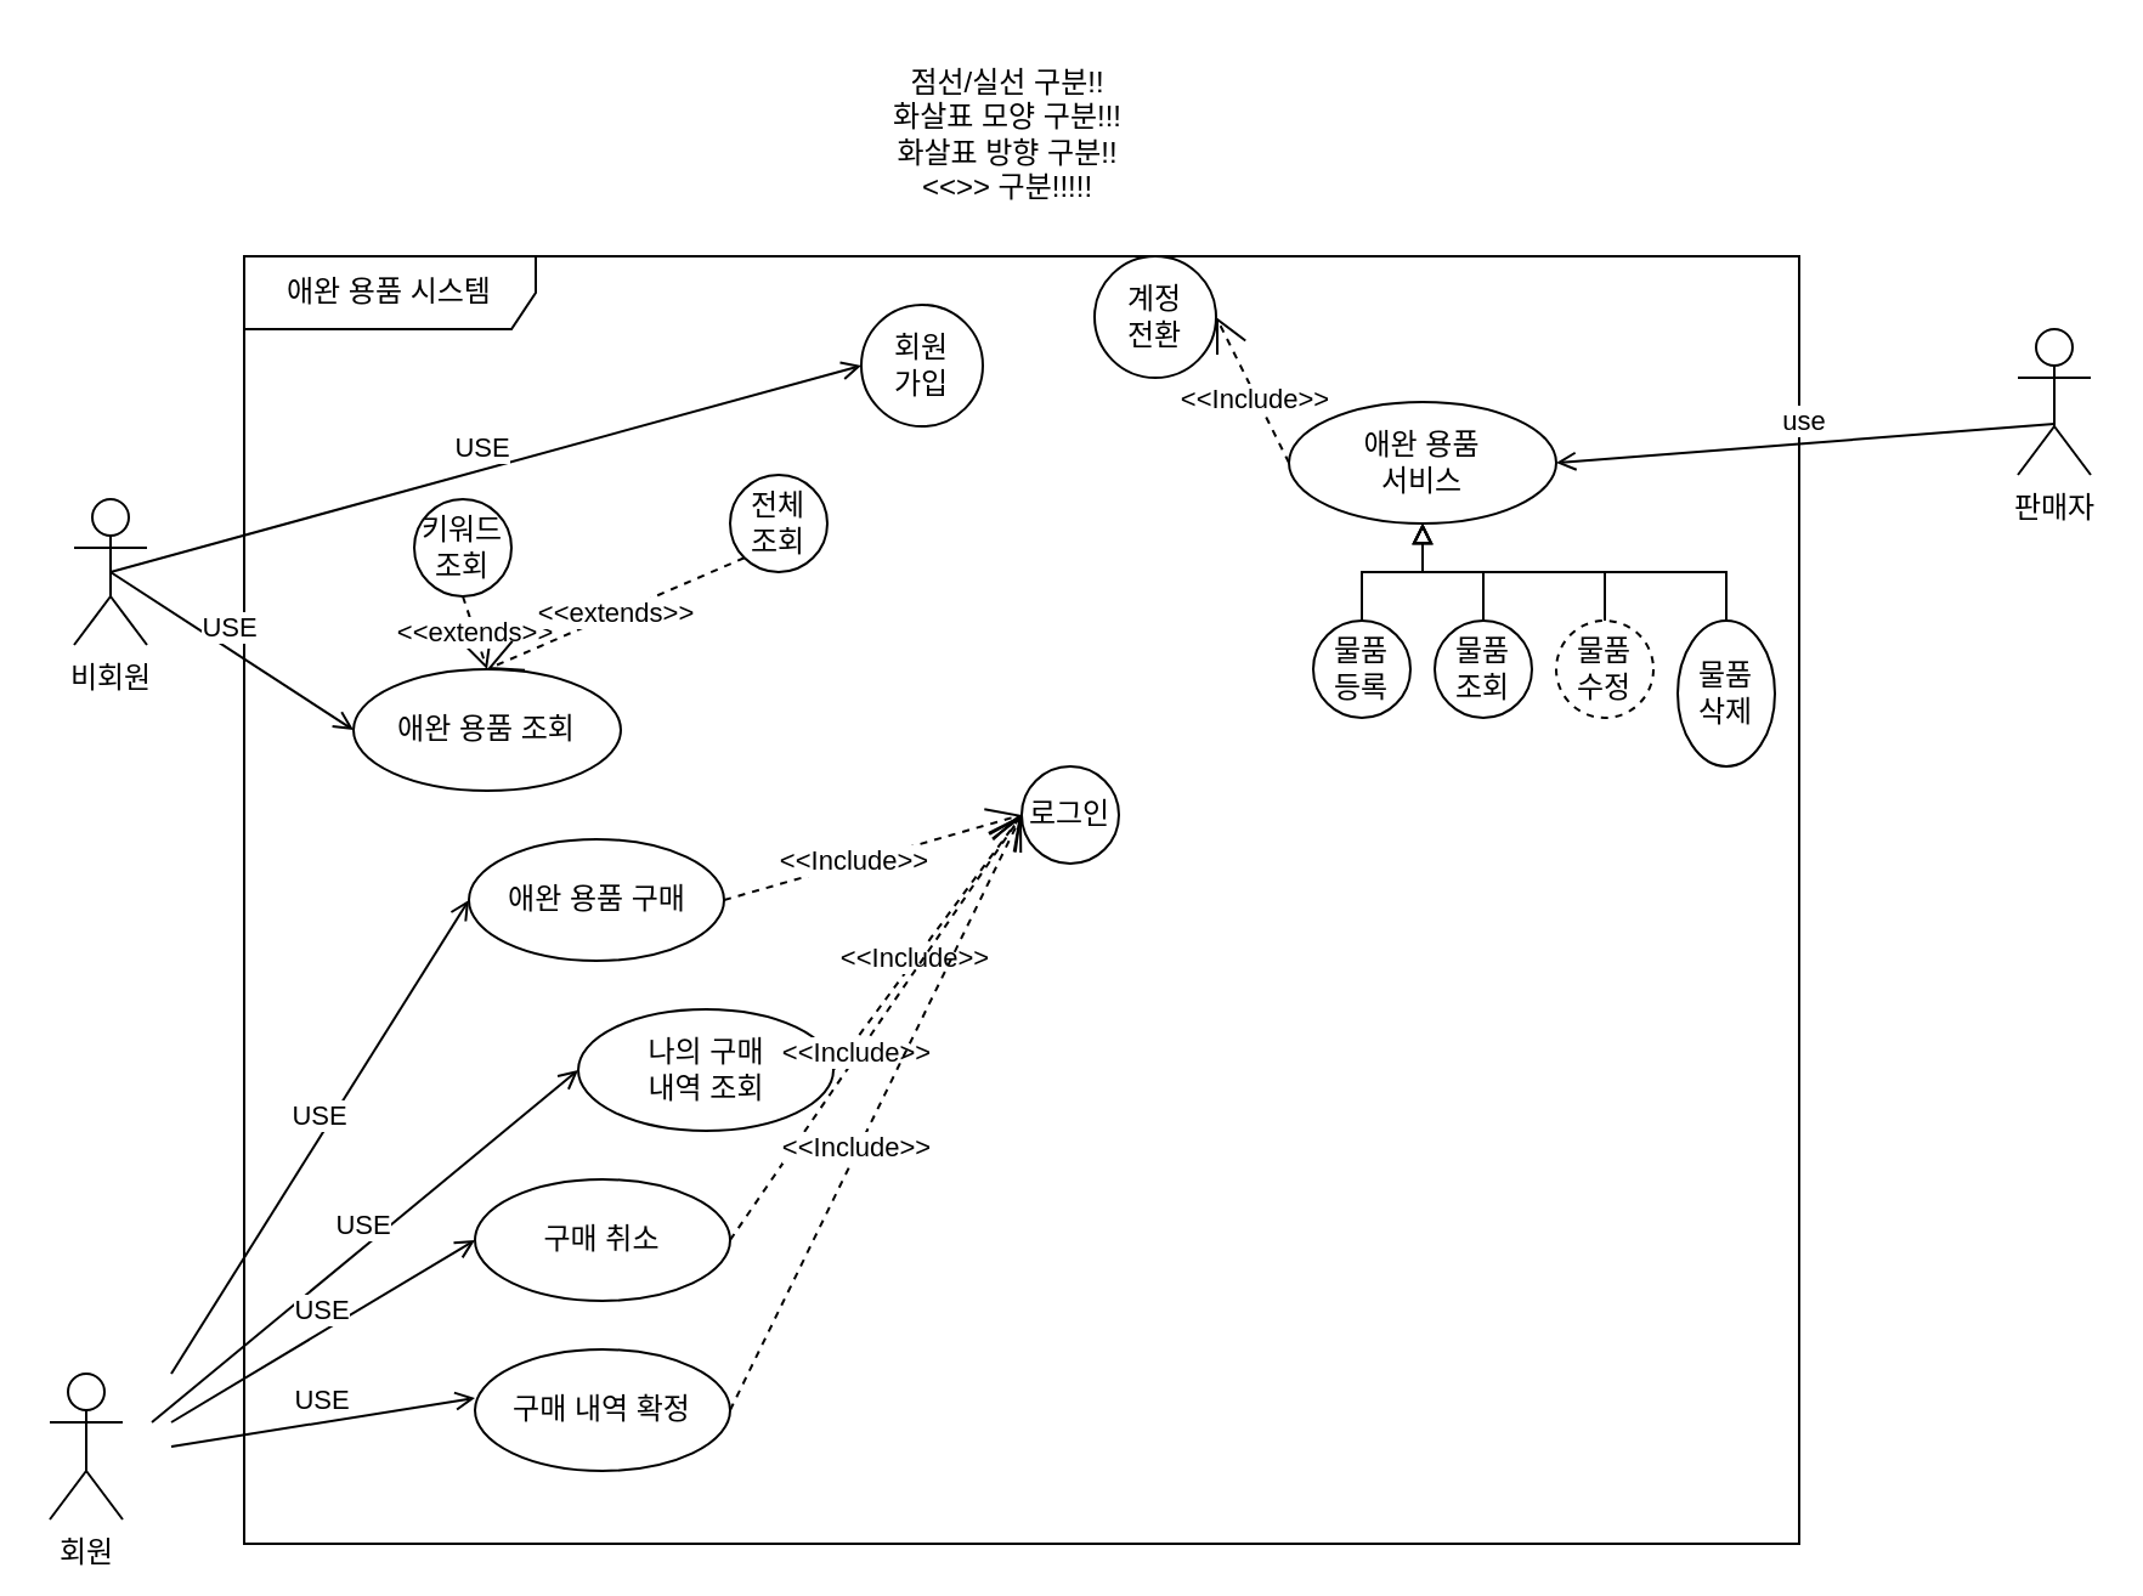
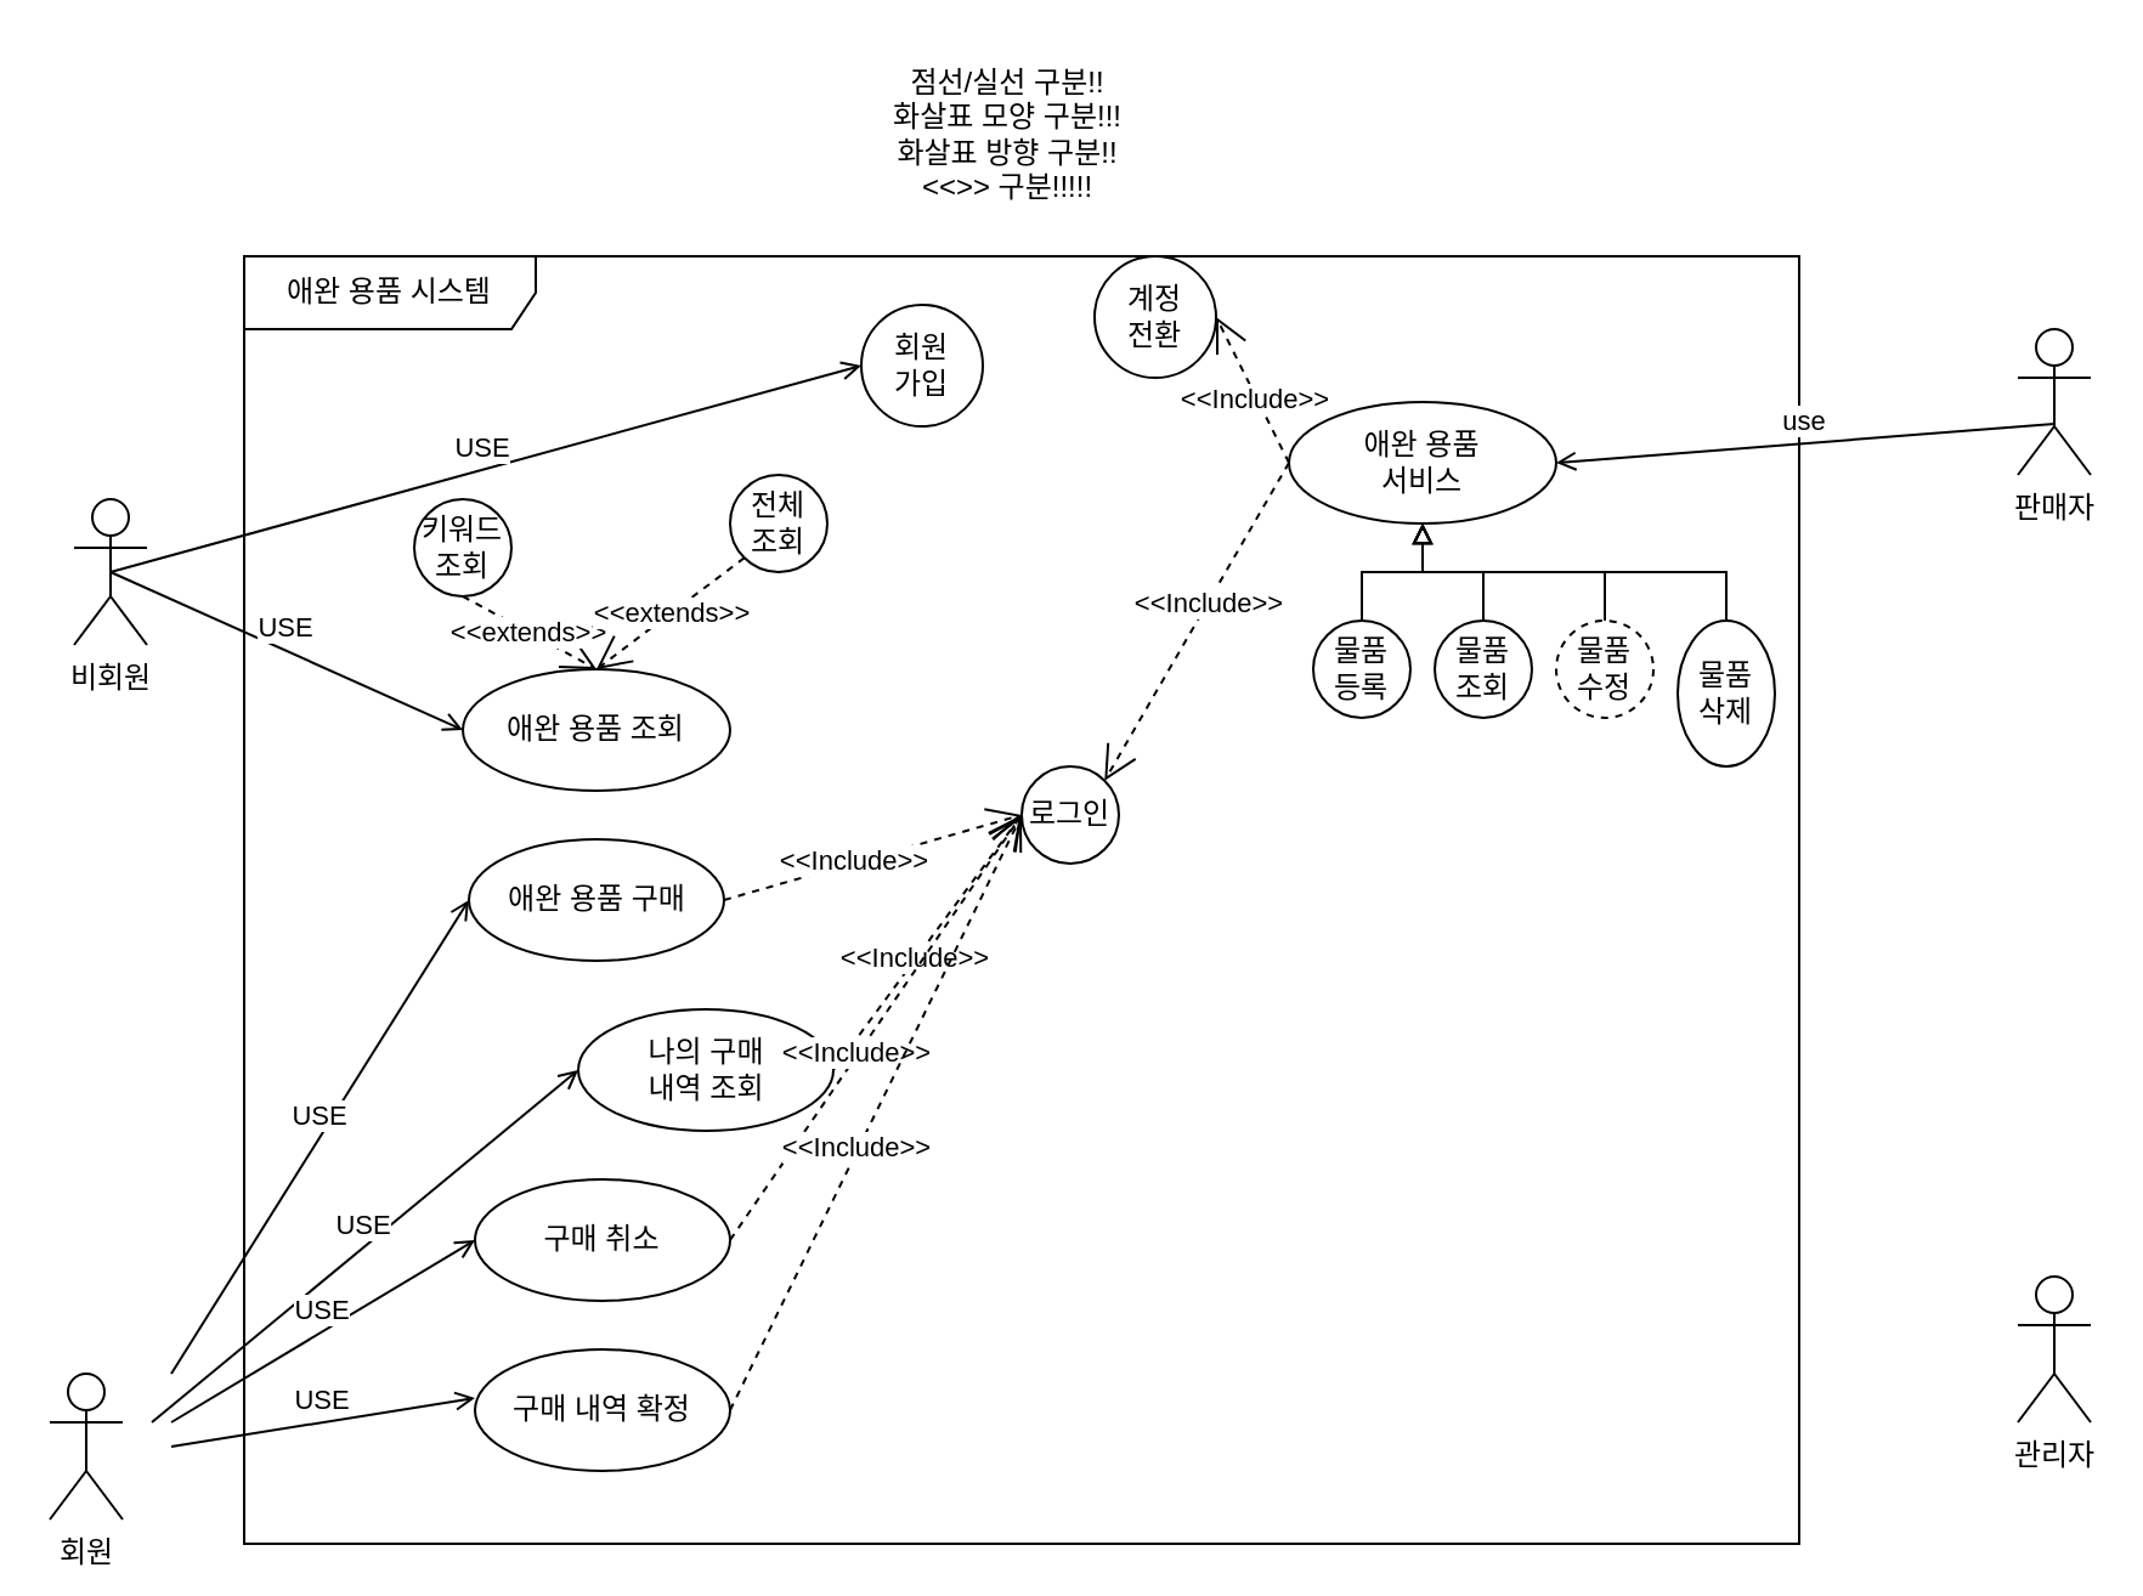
  <mxCell id="0" />
  <mxCell id="1" parent="0" />
  <mxCell id="2" value="애완 용품 시스템" style="shape=umlFrame;whiteSpace=wrap;html=1;pointerEvents=0;width=120;height=30;" vertex="1" parent="1"><mxGeometry x="100" width="640" height="530" as="geometry" y="105" /></mxCell>
  <mxCell id="3" value="비회원" style="shape=umlActor;verticalLabelPosition=bottom;verticalAlign=top;html=1;" vertex="1" parent="1"><mxGeometry x="30" y="205" width="30" height="60" as="geometry" /></mxCell>
  <mxCell id="4" value="회원" style="shape=umlActor;verticalLabelPosition=bottom;verticalAlign=top;html=1;" vertex="1" parent="1"><mxGeometry x="20" y="565" width="30" height="60" as="geometry" /></mxCell>
+ <mxCell id="5" value="관리자" style="shape=umlActor;verticalLabelPosition=bottom;verticalAlign=top;html=1;" vertex="1" parent="1"><mxGeometry x="830" y="525" width="30" height="60" as="geometry" /></mxCell>
  <mxCell id="6" value="판매자" style="shape=umlActor;verticalLabelPosition=bottom;verticalAlign=top;html=1;" vertex="1" parent="1"><mxGeometry x="830" y="135" width="30" height="60" as="geometry" /></mxCell>
- <mxCell id="7" value="애완 용품 조회" style="ellipse;whiteSpace=wrap;html=1;" vertex="1" parent="1"><mxGeometry x="145" y="275" width="110" height="50" as="geometry" /></mxCell>
+ <mxCell id="7" value="애완 용품 조회" style="ellipse;whiteSpace=wrap;html=1;" vertex="1" parent="1"><mxGeometry x="190" y="275" width="110" height="50" as="geometry" /></mxCell>
  <mxCell id="8" value="애완 용품 구매" style="ellipse;whiteSpace=wrap;html=1;" vertex="1" parent="1"><mxGeometry x="192.5" y="345" width="105" height="50" as="geometry" /></mxCell>
  <mxCell id="9" value="나의 구매&lt;div&gt;내역 조회&lt;/div&gt;" style="ellipse;whiteSpace=wrap;html=1;" vertex="1" parent="1"><mxGeometry x="237.5" y="415" width="105" height="50" as="geometry" /></mxCell>
  <mxCell id="10" value="구매 취소" style="ellipse;whiteSpace=wrap;html=1;" vertex="1" parent="1"><mxGeometry x="195" y="485" width="105" height="50" as="geometry" /></mxCell>
  <mxCell id="11" value="구매 내역 확정" style="ellipse;whiteSpace=wrap;html=1;" vertex="1" parent="1"><mxGeometry x="195" y="555" width="105" height="50" as="geometry" /></mxCell>
  <mxCell id="12" value="USE" style="html=1;verticalAlign=bottom;endArrow=open;curved=0;rounded=0;entryX=0;entryY=0.5;entryDx=0;entryDy=0;endFill=0;exitX=0.5;exitY=0.5;exitDx=0;exitDy=0;exitPerimeter=0;" edge="1" parent="1" source="3" target="7"><mxGeometry x="-0.008" width="80" relative="1" as="geometry"><mxPoint x="50" y="235" as="sourcePoint" /><mxPoint x="170" y="305" as="targetPoint" /><mxPoint as="offset" /></mxGeometry></mxCell>
  <mxCell id="13" value="USE" style="html=1;verticalAlign=bottom;endArrow=open;curved=0;rounded=0;entryX=0;entryY=0.5;entryDx=0;entryDy=0;endFill=0;" edge="1" parent="1" target="8"><mxGeometry x="-0.008" width="80" relative="1" as="geometry"><mxPoint x="70" y="565" as="sourcePoint" /><mxPoint x="160" y="535" as="targetPoint" /><mxPoint as="offset" /></mxGeometry></mxCell>
  <mxCell id="14" value="USE" style="html=1;verticalAlign=bottom;endArrow=open;curved=0;rounded=0;entryX=0;entryY=0.5;entryDx=0;entryDy=0;endFill=0;" edge="1" parent="1" target="9"><mxGeometry x="-0.008" width="80" relative="1" as="geometry"><mxPoint x="62" y="585" as="sourcePoint" /><mxPoint x="195" y="400" as="targetPoint" /><mxPoint as="offset" /></mxGeometry></mxCell>
  <mxCell id="15" value="USE" style="html=1;verticalAlign=bottom;endArrow=open;curved=0;rounded=0;entryX=0;entryY=0.5;entryDx=0;entryDy=0;endFill=0;" edge="1" parent="1" target="10"><mxGeometry x="-0.008" width="80" relative="1" as="geometry"><mxPoint x="70" y="585" as="sourcePoint" /><mxPoint x="213" y="390" as="targetPoint" /><mxPoint as="offset" /></mxGeometry></mxCell>
  <mxCell id="16" value="USE" style="html=1;verticalAlign=bottom;endArrow=open;curved=0;rounded=0;entryX=0;entryY=0.5;entryDx=0;entryDy=0;endFill=0;" edge="1" parent="1"><mxGeometry x="-0.008" width="80" relative="1" as="geometry"><mxPoint x="70" y="595" as="sourcePoint" /><mxPoint x="195" y="575" as="targetPoint" /><mxPoint as="offset" /></mxGeometry></mxCell>
  <mxCell id="17" value="점선/실선 구분!!&lt;br&gt;화살표 모양 구분!!!&lt;div&gt;화살표 방향 구분!!&lt;/div&gt;&lt;div&gt;&amp;lt;&amp;lt;&amp;gt;&amp;gt; 구분!!!!!&lt;/div&gt;" style="text;html=1;align=center;verticalAlign=middle;resizable=0;points=[];autosize=1;strokeColor=none;fillColor=none;" vertex="1" parent="1"><mxGeometry x="354" y="20" width="120" height="70" as="geometry" /></mxCell>
  <mxCell id="18" value="전체&lt;br&gt;조회" style="ellipse;whiteSpace=wrap;html=1;" vertex="1" parent="1"><mxGeometry x="300" y="195" width="40" height="40" as="geometry" /></mxCell>
  <mxCell id="19" value="키워드&lt;br&gt;조회" style="ellipse;whiteSpace=wrap;html=1;" vertex="1" parent="1"><mxGeometry x="170" y="205" width="40" height="40" as="geometry" /></mxCell>
  <mxCell id="20" value="&amp;lt;&amp;lt;extends&amp;gt;&amp;gt;" style="endArrow=open;endSize=12;dashed=1;html=1;rounded=0;entryX=0.5;entryY=0;entryDx=0;entryDy=0;exitX=0.5;exitY=1;exitDx=0;exitDy=0;" edge="1" parent="1" source="19" target="7"><mxGeometry width="160" relative="1" as="geometry"><mxPoint x="330" y="259" as="sourcePoint" /><mxPoint x="310" y="310" as="targetPoint" /></mxGeometry></mxCell>
  <mxCell id="21" value="&amp;lt;&amp;lt;extends&amp;gt;&amp;gt;" style="endArrow=open;endSize=12;dashed=1;html=1;rounded=0;entryX=0.5;entryY=0;entryDx=0;entryDy=0;exitX=0;exitY=1;exitDx=0;exitDy=0;" edge="1" parent="1" source="18" target="7"><mxGeometry width="160" relative="1" as="geometry"><mxPoint x="340" y="269" as="sourcePoint" /><mxPoint x="320" y="320" as="targetPoint" /></mxGeometry></mxCell>
  <mxCell id="22" value="로그인" style="ellipse;whiteSpace=wrap;html=1;" vertex="1" parent="1"><mxGeometry x="420" y="315" width="40" height="40" as="geometry" /></mxCell>
  <mxCell id="23" value="&amp;lt;&amp;lt;Include&amp;gt;&amp;gt;" style="endArrow=open;endSize=12;dashed=1;html=1;rounded=0;entryX=0;entryY=0.5;entryDx=0;entryDy=0;exitX=1;exitY=0.5;exitDx=0;exitDy=0;" edge="1" parent="1" source="8" target="22"><mxGeometry x="-0.12" y="1" width="160" relative="1" as="geometry"><mxPoint x="455" y="435" as="sourcePoint" /><mxPoint x="354" y="395" as="targetPoint" /><mxPoint as="offset" /></mxGeometry></mxCell>
  <mxCell id="24" value="&amp;lt;&amp;lt;Include&amp;gt;&amp;gt;" style="endArrow=open;endSize=12;dashed=1;html=1;rounded=0;entryX=0;entryY=0.5;entryDx=0;entryDy=0;exitX=1;exitY=0.5;exitDx=0;exitDy=0;" edge="1" parent="1" source="9" target="22"><mxGeometry x="-0.12" y="1" width="160" relative="1" as="geometry"><mxPoint x="308" y="380" as="sourcePoint" /><mxPoint x="430" y="345" as="targetPoint" /><mxPoint as="offset" /></mxGeometry></mxCell>
  <mxCell id="25" value="&amp;lt;&amp;lt;Include&amp;gt;&amp;gt;" style="endArrow=open;endSize=12;dashed=1;html=1;rounded=0;exitX=1;exitY=0.5;exitDx=0;exitDy=0;" edge="1" parent="1" source="10"><mxGeometry x="-0.12" y="1" width="160" relative="1" as="geometry"><mxPoint x="318" y="390" as="sourcePoint" /><mxPoint x="420" y="335" as="targetPoint" /><mxPoint as="offset" /></mxGeometry></mxCell>
  <mxCell id="26" value="&amp;lt;&amp;lt;Include&amp;gt;&amp;gt;" style="endArrow=open;endSize=12;dashed=1;html=1;rounded=0;entryX=0;entryY=0.5;entryDx=0;entryDy=0;exitX=1;exitY=0.5;exitDx=0;exitDy=0;" edge="1" parent="1" source="11" target="22"><mxGeometry x="-0.12" y="1" width="160" relative="1" as="geometry"><mxPoint x="328" y="400" as="sourcePoint" /><mxPoint x="450" y="365" as="targetPoint" /><mxPoint as="offset" /></mxGeometry></mxCell>
  <mxCell id="27" value="애완 용품&lt;div&gt;서비스&lt;/div&gt;" style="ellipse;whiteSpace=wrap;html=1;" vertex="1" parent="1"><mxGeometry x="530" y="165" width="110" height="50" as="geometry" /></mxCell>
  <mxCell id="28" style="edgeStyle=orthogonalEdgeStyle;rounded=0;orthogonalLoop=1;jettySize=auto;html=1;entryX=0.5;entryY=1;entryDx=0;entryDy=0;endArrow=block;endFill=0;" edge="1" parent="1" source="29" target="27"><mxGeometry relative="1" as="geometry" /></mxCell>
  <mxCell id="29" value="&lt;div&gt;물품&lt;/div&gt;등록" style="ellipse;whiteSpace=wrap;html=1;" vertex="1" parent="1"><mxGeometry x="540" y="255" width="40" height="40" as="geometry" /></mxCell>
  <mxCell id="30" style="edgeStyle=orthogonalEdgeStyle;rounded=0;orthogonalLoop=1;jettySize=auto;html=1;entryX=0.5;entryY=1;entryDx=0;entryDy=0;endArrow=block;endFill=0;" edge="1" parent="1" source="31" target="27"><mxGeometry relative="1" as="geometry" /></mxCell>
  <mxCell id="31" value="&lt;div&gt;물품&lt;/div&gt;조회" style="ellipse;whiteSpace=wrap;html=1;" vertex="1" parent="1"><mxGeometry x="590" y="255" width="40" height="40" as="geometry" /></mxCell>
  <mxCell id="32" style="edgeStyle=orthogonalEdgeStyle;rounded=0;orthogonalLoop=1;jettySize=auto;html=1;entryX=0.5;entryY=1;entryDx=0;entryDy=0;endArrow=block;endFill=0;" edge="1" parent="1" source="33" target="27"><mxGeometry relative="1" as="geometry" /></mxCell>
  <mxCell id="33" value="&lt;div&gt;물품&lt;/div&gt;수정" style="ellipse;whiteSpace=wrap;html=1;dashed=1;" vertex="1" parent="1"><mxGeometry x="640" y="255" width="40" height="40" as="geometry" /></mxCell>
  <mxCell id="34" style="edgeStyle=orthogonalEdgeStyle;rounded=0;orthogonalLoop=1;jettySize=auto;html=1;entryX=0.5;entryY=1;entryDx=0;entryDy=0;endArrow=block;endFill=0;" edge="1" parent="1" source="35" target="27"><mxGeometry relative="1" as="geometry"><Array as="points"><mxPoint x="710" y="235" /><mxPoint x="585" y="235" /></Array></mxGeometry></mxCell>
  <mxCell id="35" value="&lt;div&gt;물품&lt;/div&gt;삭제" style="ellipse;whiteSpace=wrap;html=1;" vertex="1" parent="1"><mxGeometry x="690" y="255" width="40" height="60" as="geometry" /></mxCell>
  <mxCell id="36" value="use" style="html=1;verticalAlign=bottom;endArrow=open;curved=0;rounded=0;entryX=1;entryY=0.5;entryDx=0;entryDy=0;exitX=0.5;exitY=0.65;exitDx=0;exitDy=0;exitPerimeter=0;endFill=0;" edge="1" parent="1" source="6" target="27"><mxGeometry width="80" relative="1" as="geometry"><mxPoint x="430" y="425" as="sourcePoint" /><mxPoint x="510" y="425" as="targetPoint" /></mxGeometry></mxCell>
+ <mxCell id="37" value="&amp;lt;&amp;lt;Include&amp;gt;&amp;gt;" style="endArrow=open;endSize=12;dashed=1;html=1;rounded=0;entryX=1;entryY=0;entryDx=0;entryDy=0;exitX=0;exitY=0.5;exitDx=0;exitDy=0;" edge="1" parent="1" source="27" target="22"><mxGeometry x="-0.12" y="1" width="160" relative="1" as="geometry"><mxPoint x="373.5" y="270" as="sourcePoint" /><mxPoint x="474.142" y="340.858" as="targetPoint" /><mxPoint as="offset" /></mxGeometry></mxCell>
  <mxCell id="38" value="계정&lt;div&gt;전환&lt;/div&gt;" style="ellipse;whiteSpace=wrap;html=1;" vertex="1" parent="1"><mxGeometry x="450" width="50" height="50" as="geometry" y="105" /></mxCell>
  <mxCell id="39" value="&amp;lt;&amp;lt;Include&amp;gt;&amp;gt;" style="endArrow=open;endSize=12;dashed=1;html=1;rounded=0;entryX=1;entryY=0.5;entryDx=0;entryDy=0;exitX=0;exitY=0.5;exitDx=0;exitDy=0;" edge="1" parent="1" source="27" target="38"><mxGeometry x="-0.12" y="1" width="160" relative="1" as="geometry"><mxPoint x="540" y="200" as="sourcePoint" /><mxPoint x="484" y="351" as="targetPoint" /><mxPoint as="offset" /></mxGeometry></mxCell>
  <mxCell id="40" value="USE" style="html=1;verticalAlign=bottom;endArrow=open;curved=0;rounded=0;entryX=0;entryY=0.5;entryDx=0;entryDy=0;endFill=0;exitX=0.5;exitY=0.5;exitDx=0;exitDy=0;exitPerimeter=0;" edge="1" parent="1" source="3" target="41"><mxGeometry x="-0.008" width="80" relative="1" as="geometry"><mxPoint x="90" y="255" as="sourcePoint" /><mxPoint x="200" y="310" as="targetPoint" /><mxPoint as="offset" /></mxGeometry></mxCell>
  <mxCell id="41" value="회원&lt;div&gt;가입&lt;/div&gt;" style="ellipse;whiteSpace=wrap;html=1;" vertex="1" parent="1"><mxGeometry x="354" y="125" width="50" height="50" as="geometry" /></mxCell>
